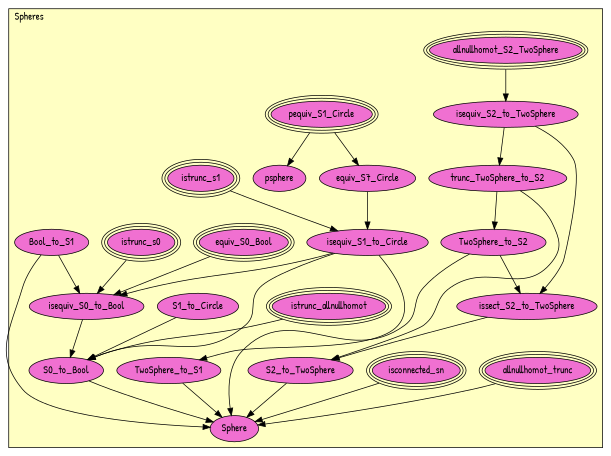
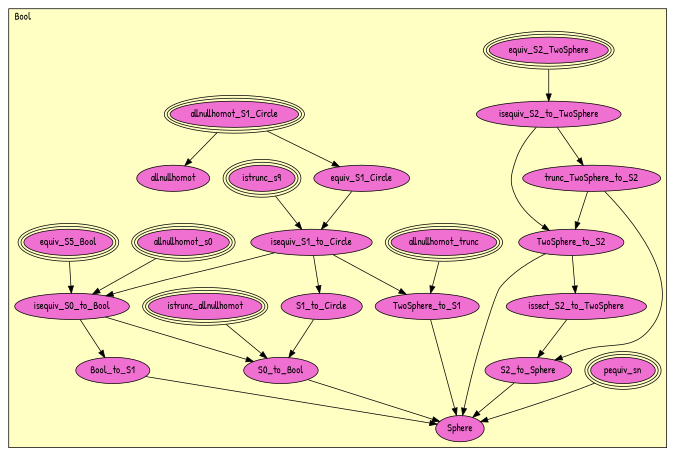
  digraph {
    fontname="Patrick Hand"
    node [fillcolor="#F070D1" fontname="Patrick Hand" style=filled]
    edge [fontname="Patrick Hand"]
    n1 [label=istrunc_allnullhomot peripheries=3]
    n2 [label=allnullhomot_trunc peripheries=3]
-   n3 [label=isconnected_sn peripheries=3]
-   n4 [label=istrunc_s1 peripheries=3]
-   n5 [label=istrunc_s0 peripheries=3]
-   n6 [label=allnullhomot_S2_TwoSphere peripheries=3]
+   n3 [label=pequiv_sn peripheries=3]
+   n4 [label=istrunc_s9 peripheries=3]
+   n5 [label=allnullhomot_s0 peripheries=3]
+   n6 [label=equiv_S2_TwoSphere peripheries=3]
    n7 [label=isequiv_S2_to_TwoSphere]
    n8 [label=issect_S2_to_TwoSphere]
    n9 [label=trunc_TwoSphere_to_S2]
    n10 [label=TwoSphere_to_S2]
-   n11 [label=S2_to_TwoSphere]
-   n12 [label=pequiv_S1_Circle peripheries=3]
-   n13 [label=equiv_S7_Circle]
+   n11 [label=S2_to_Sphere]
+   n12 [label=allnullhomot_S1_Circle peripheries=3]
+   n13 [label=equiv_S1_Circle]
    n14 [label=isequiv_S1_to_Circle]
    n15 [label=TwoSphere_to_S1]
    n16 [label=S1_to_Circle]
-   n17 [label=equiv_S0_Bool peripheries=3]
+   n17 [label=equiv_S5_Bool peripheries=3]
    n18 [label=isequiv_S0_to_Bool]
    n19 [label=Bool_to_S1]
    n20 [label=S0_to_Bool]
-   n21 [label=psphere]
+   n21 [label=allnullhomot]
    n22 [label=Sphere]
    subgraph cluster_1 {
      fillcolor="#FFFFC3"
-     label=Spheres
+     label=Bool
      labeljust=l
      style=filled
      n1
      n2
      n3
      n4
      n5
      n6
      n7
      n8
      n9
      n10
      n11
      n12
      n13
      n14
      n15
      n16
      n17
      n18
      n19
      n20
      n21
      n22
    }
    n1 -> n20
-   n2 -> n22
+   n2 -> n15
    n3 -> n22
    n4 -> n14
    n5 -> n18
    n6 -> n7
-   n7 -> n8
+   n7 -> n10
    n7 -> n9
    n8 -> n11
    n9 -> n10
    n9 -> n11
    n10 -> n8
    n10 -> n22
    n11 -> n22
    n12 -> n13
    n12 -> n21
    n13 -> n14
    n14 -> n15
-   n14 -> n20
+   n14 -> n16
    n14 -> n18
    n15 -> n22
    n16 -> n20
    n17 -> n18
-   n19 -> n18
+   n18 -> n19
    n18 -> n20
    n19 -> n22
    n20 -> n22
  }
